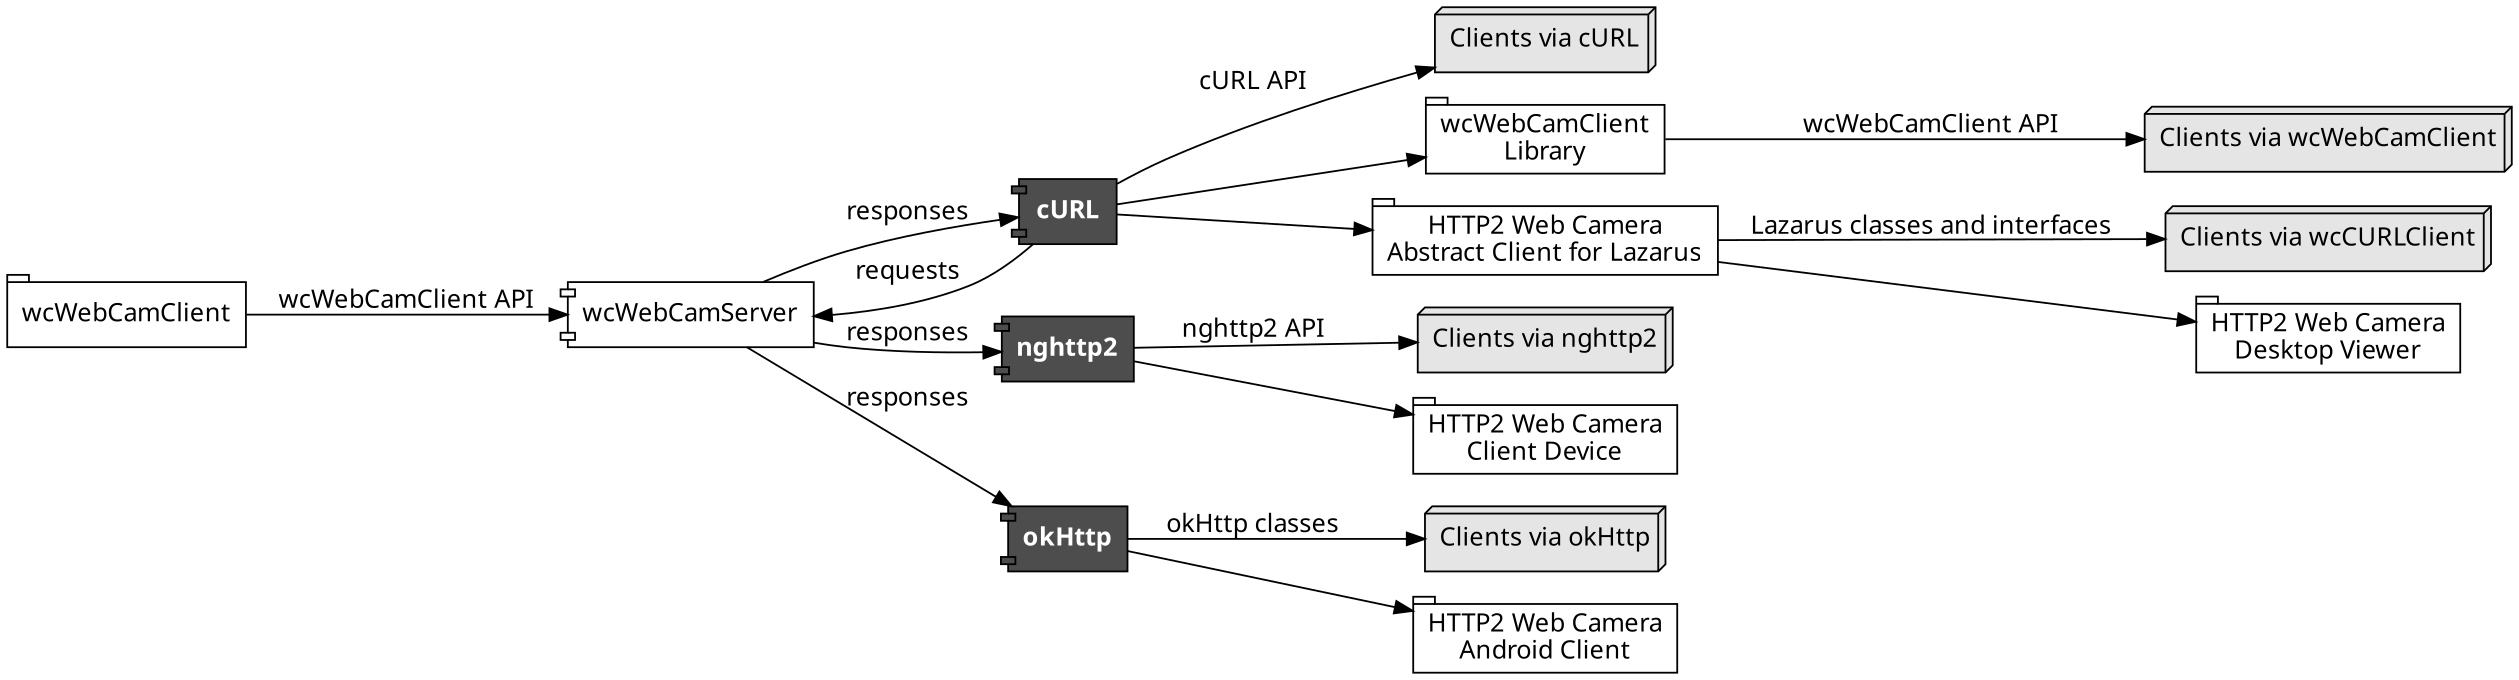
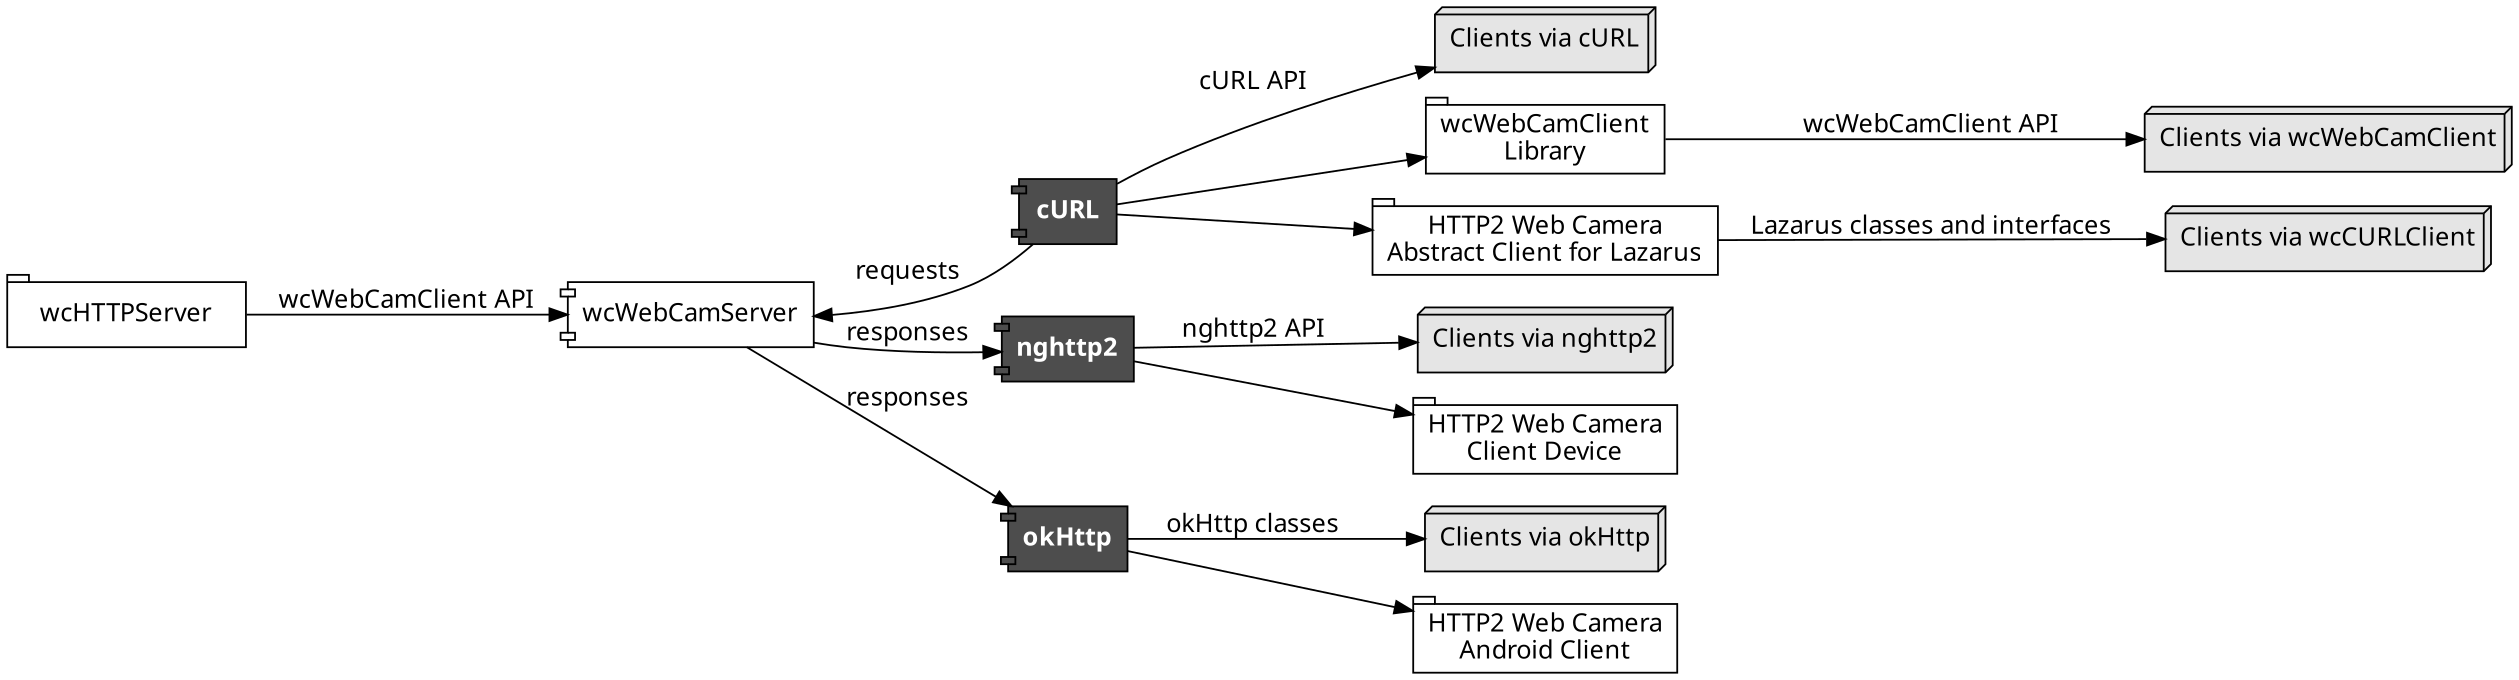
  digraph {
    rankdir=LR
    node [fontname=sans shape=tab style=filled]
    edge [fontname=sans]
-   n1 [label=wcWebCamClient style=""]
+   n1 [label=wcHTTPServer style=""]
    n2 [label=wcWebCamServer shape=component style=""]
    n3 [fillcolor=gray30 fontcolor=white fontname="sans bold" label=cURL shape=component]
    n4 [fillcolor=gray30 fontcolor=white fontname="sans bold" label=nghttp2 shape=component]
    n5 [fillcolor=gray30 fontcolor=white fontname="sans bold" label=okHttp shape=component]
    n6 [fillcolor=gray90 label="Clients via cURL" shape=box3d]
    n7 [label="wcWebCamClient\nLibrary" style=""]
    n8 [label="HTTP2 Web Camera\nAbstract Client for Lazarus" style=""]
    n9 [fillcolor=gray90 label="Clients via nghttp2" shape=box3d]
    n10 [label="HTTP2 Web Camera\nClient Device" style=""]
    n11 [fillcolor=gray90 label="Clients via okHttp" shape=box3d]
    n12 [label="HTTP2 Web Camera\nAndroid Client" style=""]
    n13 [fillcolor=gray90 label="Clients via wcWebCamClient" shape=box3d]
    n14 [fillcolor=gray90 label="Clients via wcCURLClient" shape=box3d]
-   n15 [label="HTTP2 Web Camera\nDesktop Viewer" style=""]
    n1 -> n2 [label="wcWebCamClient API"]
-   n2 -> n3 [label=responses]
    n2 -> n4 [label=responses]
    n2 -> n5 [label=responses]
    n3 -> n2 [label=requests]
    n3 -> n6 [label="cURL API"]
    n3 -> n7
    n3 -> n8
    n4 -> n9 [label="nghttp2 API"]
    n4 -> n10
    n5 -> n11 [label="okHttp classes"]
    n5 -> n12
    n7 -> n13 [label="wcWebCamClient API"]
    n8 -> n14 [label="Lazarus classes and interfaces"]
-   n8 -> n15
  }
